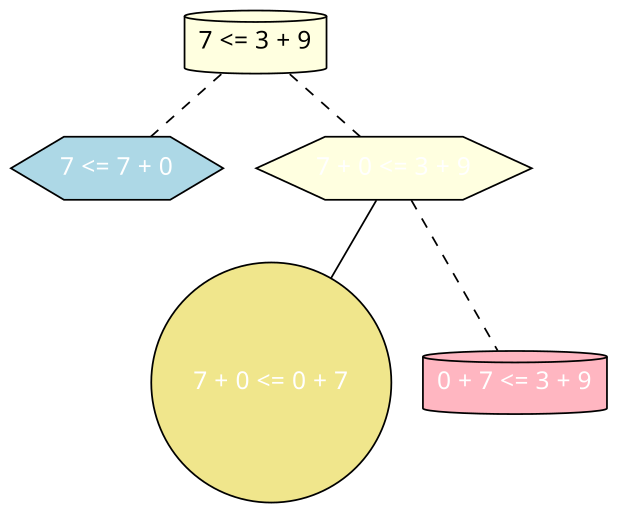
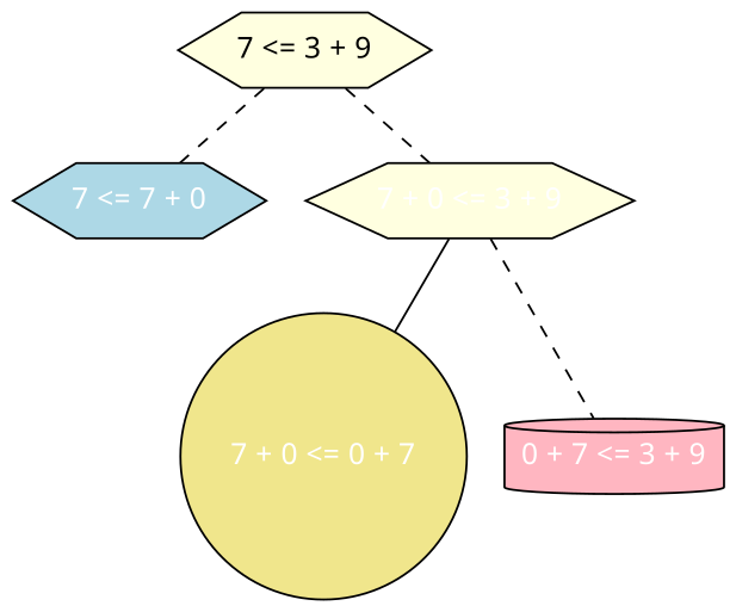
  graph {
    fontname="Noto Sans"
    node [style=filled fillcolor=lightyellow shape=cylinder fontname="Noto Sans" fontcolor=white]
    edge [style=dashed fontname="Noto Sans"]
-   n1 [label="7 <= 3 + 9" fontcolor=""]
+   n1 [label="7 <= 3 + 9" shape=hexagon fontcolor=""]
    n2 [fillcolor=lightblue label="7 <= 7 + 0" shape=hexagon]
    n3 [label="7 + 0 <= 3 + 9" shape=hexagon]
    n4 [fillcolor=khaki label="7 + 0 <= 0 + 7" shape=circle]
    n5 [fillcolor=lightpink label="0 + 7 <= 3 + 9"]
    n1 -- n2
    n1 -- n3
    n3 -- n4 [style=solid]
    n3 -- n5
  }
